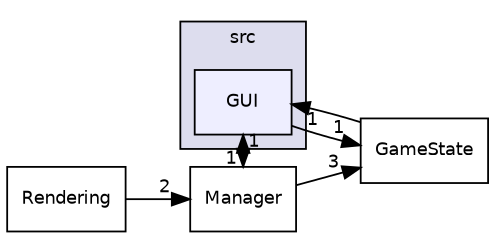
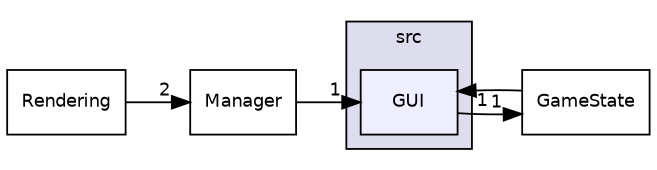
  digraph {
    compound=true
    rankdir=LR
    node [fontname=Helvetica fontsize=10 shape=box]
    edge [headlabel=1 labeldistance=1.5 labelfontname=Helvetica labelfontsize=10]
    n1 [fillcolor="#eeeeff" label=GUI pencolor=black style=filled]
    n2 [label=Manager]
    n3 [label=GameState]
    n4 [label=Rendering]
    subgraph cluster_1 {
      bgcolor="#ddddee"
      fontname=Helvetica
      fontsize=10
      label=src
      pencolor=black
      n1
    }
-   n1 -> n2
    n1 -> n3
    n2 -> n1
-   n2 -> n3 [headlabel=3]
    n3 -> n1
    n4 -> n2 [headlabel=2]
  }
